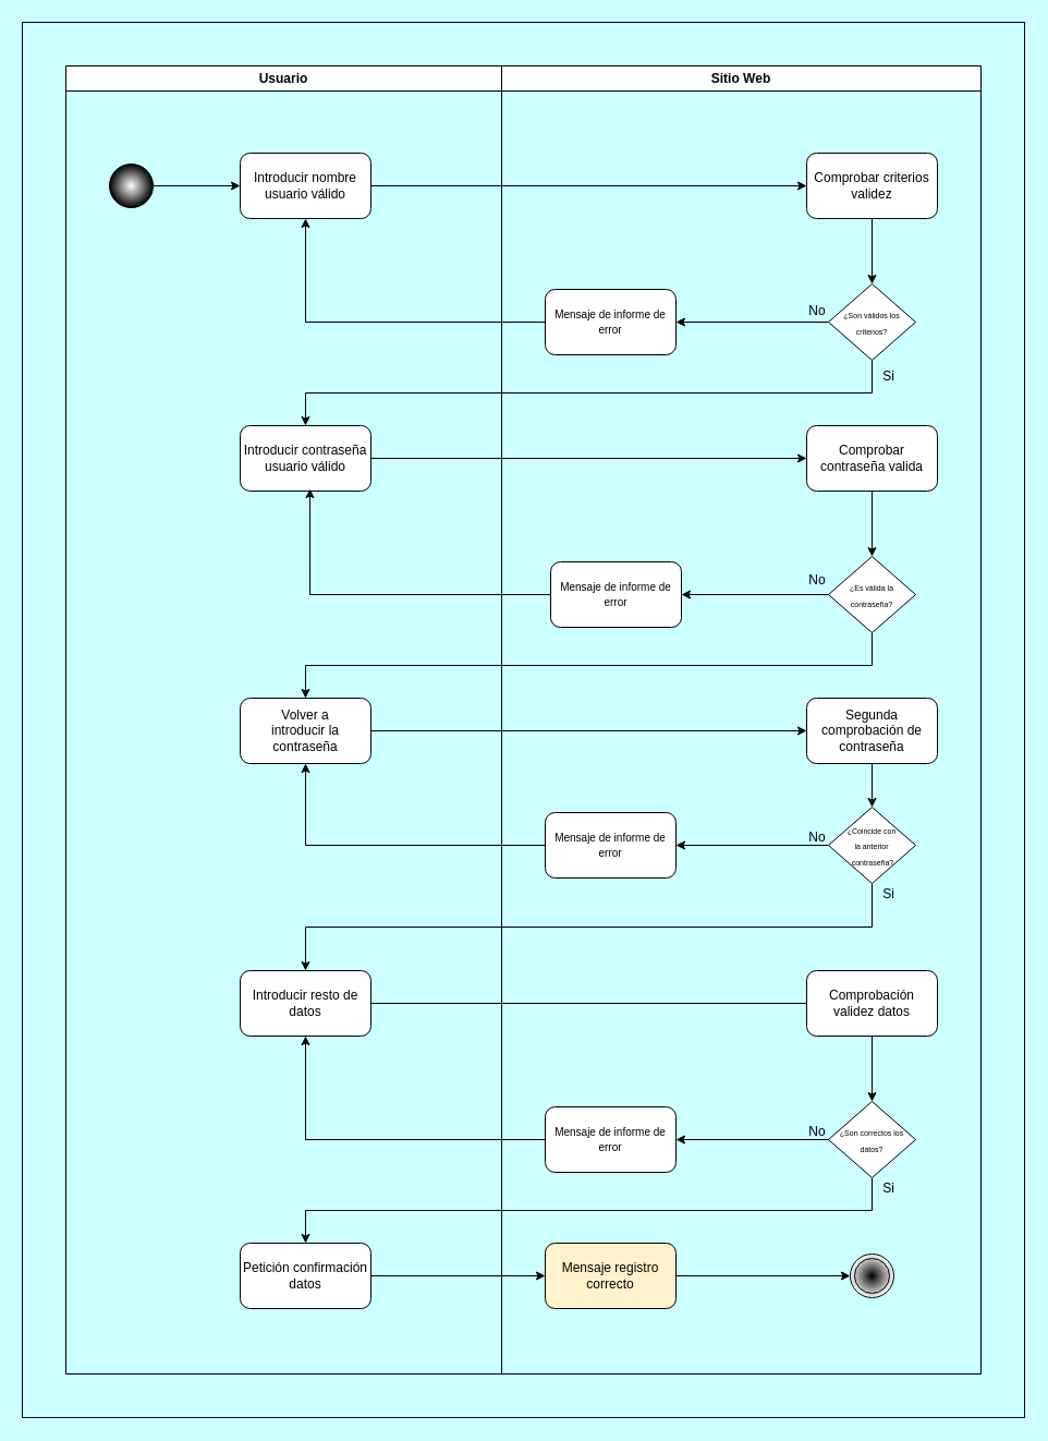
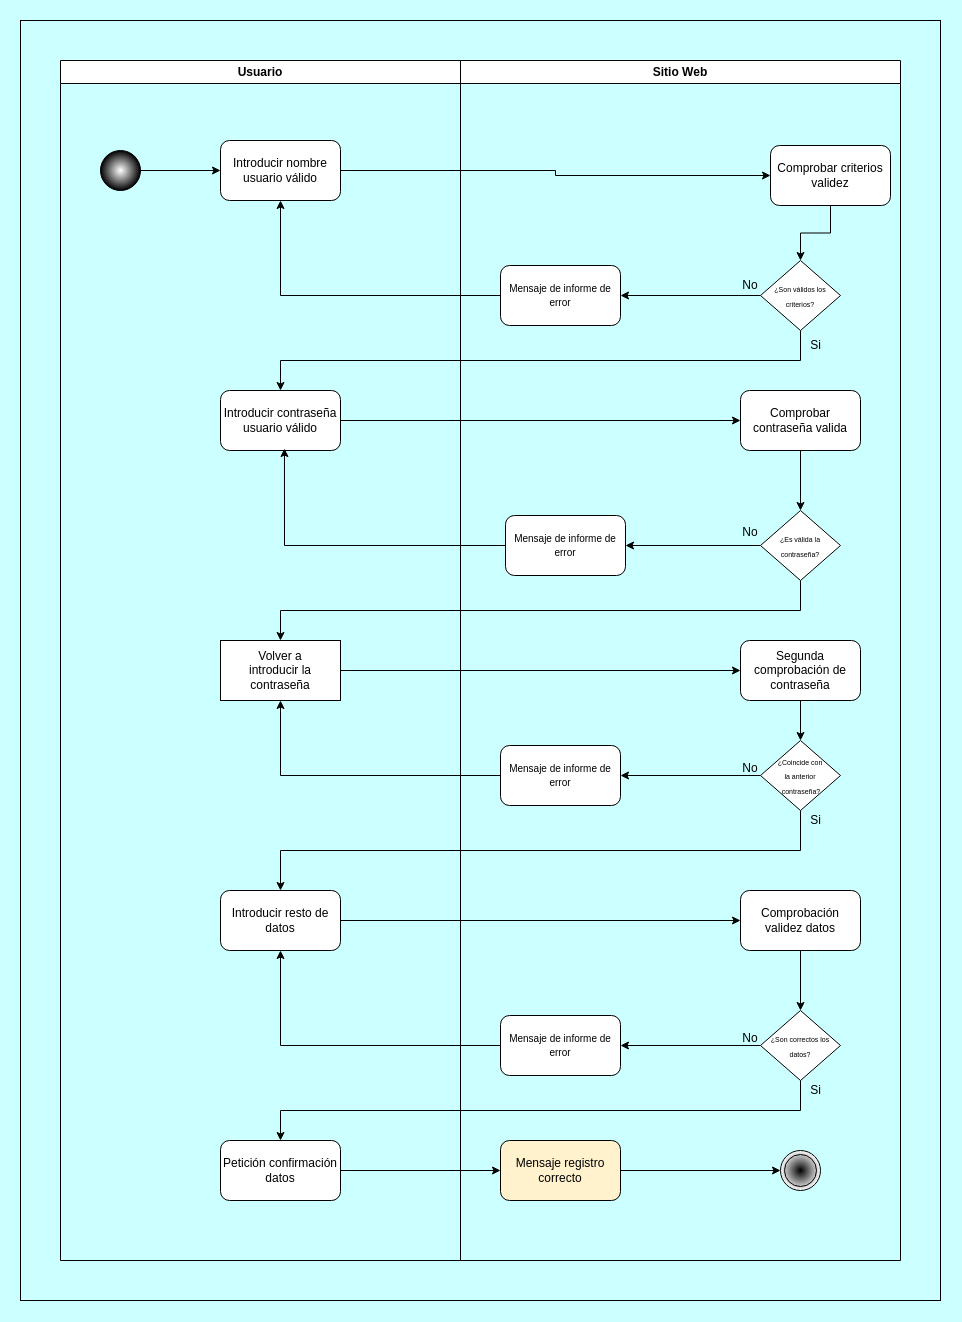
  <mxCell id="0" />
  <mxCell id="1" parent="0" />
  <mxCell id="2" style="edgeStyle=orthogonalEdgeStyle;rounded=0;orthogonalLoop=1;jettySize=auto;html=1;exitX=1;exitY=0.5;exitDx=0;exitDy=0;entryX=0;entryY=0.5;entryDx=0;entryDy=0;" edge="1" parent="1" source="3" target="8"><mxGeometry relative="1" as="geometry" /></mxCell>
  <mxCell id="3" value="&lt;div&gt;Introducir nombre usuario válido&lt;/div&gt;" style="rounded=1;whiteSpace=wrap;html=1;" parent="1" vertex="1"><mxGeometry x="220" y="140" width="120" height="60" as="geometry" /></mxCell>
  <mxCell id="4" style="edgeStyle=orthogonalEdgeStyle;rounded=0;orthogonalLoop=1;jettySize=auto;html=1;exitX=1;exitY=0.5;exitDx=0;exitDy=0;" edge="1" parent="1" source="5" target="3"><mxGeometry relative="1" as="geometry" /></mxCell>
  <mxCell id="5" value="" style="ellipse;whiteSpace=wrap;html=1;aspect=fixed;fillColor=#FFFFFF;fillStyle=auto;gradientColor=#000000;gradientDirection=radial;" parent="1" vertex="1"><mxGeometry x="100" y="150" width="40" height="40" as="geometry" /></mxCell>
  <mxCell id="6" value="" style="ellipse;shape=doubleEllipse;whiteSpace=wrap;html=1;aspect=fixed;gradientColor=#FFFFFF;gradientDirection=radial;fillColor=#000000;" parent="1" vertex="1"><mxGeometry x="780" y="1150" width="40" height="40" as="geometry" /></mxCell>
  <mxCell id="7" style="edgeStyle=orthogonalEdgeStyle;rounded=0;orthogonalLoop=1;jettySize=auto;html=1;exitX=0.5;exitY=1;exitDx=0;exitDy=0;" edge="1" parent="1" source="8" target="11"><mxGeometry relative="1" as="geometry" /></mxCell>
- <mxCell id="8" value="&lt;div&gt;Comprobar criterios validez&lt;/div&gt;" style="rounded=1;whiteSpace=wrap;html=1;" vertex="1" parent="1"><mxGeometry x="740" y="140" width="120" height="60" as="geometry" /></mxCell>
+ <mxCell id="8" value="&lt;div&gt;Comprobar criterios validez&lt;/div&gt;" style="rounded=1;whiteSpace=wrap;html=1;" vertex="1" parent="1"><mxGeometry x="770" y="145" width="120" height="60" as="geometry" /></mxCell>
  <mxCell id="9" style="edgeStyle=orthogonalEdgeStyle;rounded=0;orthogonalLoop=1;jettySize=auto;html=1;exitX=0;exitY=0.5;exitDx=0;exitDy=0;" edge="1" parent="1" source="11" target="15"><mxGeometry relative="1" as="geometry" /></mxCell>
  <mxCell id="10" style="edgeStyle=orthogonalEdgeStyle;rounded=0;orthogonalLoop=1;jettySize=auto;html=1;exitX=0.5;exitY=1;exitDx=0;exitDy=0;entryX=0.5;entryY=0;entryDx=0;entryDy=0;" edge="1" parent="1" source="11" target="17"><mxGeometry relative="1" as="geometry" /></mxCell>
  <mxCell id="11" value="&lt;font style=&quot;font-size: 7px;&quot;&gt;¿Son válidos los criterios?&lt;/font&gt;" style="rhombus;whiteSpace=wrap;html=1;" vertex="1" parent="1"><mxGeometry x="760" y="260" width="80" height="70" as="geometry" /></mxCell>
  <mxCell id="12" value="Si" style="text;html=1;align=center;verticalAlign=middle;resizable=0;points=[];autosize=1;strokeColor=none;fillColor=none;" vertex="1" parent="1"><mxGeometry x="800" y="330" width="30" height="30" as="geometry" /></mxCell>
  <mxCell id="13" value="No" style="text;html=1;strokeColor=none;fillColor=none;align=center;verticalAlign=middle;whiteSpace=wrap;rounded=0;" vertex="1" parent="1"><mxGeometry x="720" y="270" width="60" height="30" as="geometry" /></mxCell>
  <mxCell id="14" style="edgeStyle=orthogonalEdgeStyle;rounded=0;orthogonalLoop=1;jettySize=auto;html=1;exitX=0;exitY=0.5;exitDx=0;exitDy=0;" edge="1" parent="1" source="15" target="3"><mxGeometry relative="1" as="geometry" /></mxCell>
  <mxCell id="15" value="&lt;div style=&quot;font-size: 11px;&quot;&gt;&lt;font style=&quot;font-size: 10px;&quot;&gt;Mensaje de informe de error&lt;/font&gt;&lt;/div&gt;" style="rounded=1;whiteSpace=wrap;html=1;" vertex="1" parent="1"><mxGeometry x="500" y="265" width="120" height="60" as="geometry" /></mxCell>
  <mxCell id="16" style="edgeStyle=orthogonalEdgeStyle;rounded=0;orthogonalLoop=1;jettySize=auto;html=1;exitX=1;exitY=0.5;exitDx=0;exitDy=0;" edge="1" parent="1" source="17" target="19"><mxGeometry relative="1" as="geometry" /></mxCell>
  <mxCell id="17" value="&lt;div&gt;Introducir contraseña usuario válido&lt;/div&gt;" style="rounded=1;whiteSpace=wrap;html=1;" vertex="1" parent="1"><mxGeometry x="220" y="390" width="120" height="60" as="geometry" /></mxCell>
  <mxCell id="18" style="edgeStyle=orthogonalEdgeStyle;rounded=0;orthogonalLoop=1;jettySize=auto;html=1;exitX=0.5;exitY=1;exitDx=0;exitDy=0;entryX=0.5;entryY=0;entryDx=0;entryDy=0;" edge="1" parent="1" source="19" target="22"><mxGeometry relative="1" as="geometry" /></mxCell>
  <mxCell id="19" value="&lt;div&gt;Comprobar contraseña valida&lt;/div&gt;" style="rounded=1;whiteSpace=wrap;html=1;" vertex="1" parent="1"><mxGeometry x="740" y="390" width="120" height="60" as="geometry" /></mxCell>
  <mxCell id="20" style="edgeStyle=orthogonalEdgeStyle;rounded=0;orthogonalLoop=1;jettySize=auto;html=1;exitX=0;exitY=0.5;exitDx=0;exitDy=0;entryX=1;entryY=0.5;entryDx=0;entryDy=0;" edge="1" parent="1" source="22" target="25"><mxGeometry relative="1" as="geometry" /></mxCell>
  <mxCell id="21" style="edgeStyle=orthogonalEdgeStyle;rounded=0;orthogonalLoop=1;jettySize=auto;html=1;exitX=0.5;exitY=1;exitDx=0;exitDy=0;" edge="1" parent="1" source="22" target="28"><mxGeometry relative="1" as="geometry" /></mxCell>
  <mxCell id="22" value="&lt;font style=&quot;font-size: 7px;&quot;&gt;¿Es válida la contraseña?&lt;/font&gt;" style="rhombus;whiteSpace=wrap;html=1;" vertex="1" parent="1"><mxGeometry x="760" y="510" width="80" height="70" as="geometry" /></mxCell>
  <mxCell id="23" value="Si" style="text;html=1;align=center;verticalAlign=middle;resizable=0;points=[];autosize=1;strokeColor=none;fillColor=none;" vertex="1" parent="1"><mxGeometry x="800" y="805" width="30" height="30" as="geometry" /></mxCell>
  <mxCell id="24" value="No" style="text;html=1;strokeColor=none;fillColor=none;align=center;verticalAlign=middle;whiteSpace=wrap;rounded=0;" vertex="1" parent="1"><mxGeometry x="730" y="524" width="40" height="16" as="geometry" /></mxCell>
  <mxCell id="25" value="&lt;div style=&quot;font-size: 11px;&quot;&gt;&lt;font style=&quot;font-size: 10px;&quot;&gt;Mensaje de informe de error&lt;/font&gt;&lt;/div&gt;" style="rounded=1;whiteSpace=wrap;html=1;" vertex="1" parent="1"><mxGeometry x="505" y="515" width="120" height="60" as="geometry" /></mxCell>
  <mxCell id="26" style="edgeStyle=orthogonalEdgeStyle;rounded=0;orthogonalLoop=1;jettySize=auto;html=1;exitX=0;exitY=0.5;exitDx=0;exitDy=0;entryX=0.533;entryY=0.967;entryDx=0;entryDy=0;entryPerimeter=0;" edge="1" parent="1" source="25" target="17"><mxGeometry relative="1" as="geometry" /></mxCell>
  <mxCell id="27" style="edgeStyle=orthogonalEdgeStyle;rounded=0;orthogonalLoop=1;jettySize=auto;html=1;exitX=1;exitY=0.5;exitDx=0;exitDy=0;entryX=0;entryY=0.5;entryDx=0;entryDy=0;" edge="1" parent="1" source="28" target="30"><mxGeometry relative="1" as="geometry" /></mxCell>
- <mxCell id="28" value="Volver a&lt;br&gt;&lt;div&gt;introducir la contraseña&lt;/div&gt;" style="rounded=1;whiteSpace=wrap;html=1;" vertex="1" parent="1"><mxGeometry x="220" y="640" width="120" height="60" as="geometry" /></mxCell>
+ <mxCell id="28" value="Volver a&lt;br&gt;&lt;div&gt;introducir la contraseña&lt;/div&gt;" style="whiteSpace=wrap;html=1;rounded=0;" vertex="1" parent="1"><mxGeometry x="220" y="640" width="120" height="60" as="geometry" /></mxCell>
  <mxCell id="29" style="edgeStyle=orthogonalEdgeStyle;rounded=0;orthogonalLoop=1;jettySize=auto;html=1;exitX=0.5;exitY=1;exitDx=0;exitDy=0;" edge="1" parent="1" source="30" target="33"><mxGeometry relative="1" as="geometry" /></mxCell>
  <mxCell id="30" value="Segunda &lt;br&gt;&lt;div&gt;comprobación de contraseña&lt;/div&gt;" style="rounded=1;whiteSpace=wrap;html=1;" vertex="1" parent="1"><mxGeometry x="740" y="640" width="120" height="60" as="geometry" /></mxCell>
  <mxCell id="31" style="edgeStyle=orthogonalEdgeStyle;rounded=0;orthogonalLoop=1;jettySize=auto;html=1;exitX=0;exitY=0.5;exitDx=0;exitDy=0;entryX=1;entryY=0.5;entryDx=0;entryDy=0;" edge="1" parent="1" source="33" target="35"><mxGeometry relative="1" as="geometry" /></mxCell>
  <mxCell id="32" style="edgeStyle=orthogonalEdgeStyle;rounded=0;orthogonalLoop=1;jettySize=auto;html=1;exitX=0.5;exitY=1;exitDx=0;exitDy=0;entryX=0.5;entryY=0;entryDx=0;entryDy=0;" edge="1" parent="1" source="33" target="38"><mxGeometry relative="1" as="geometry"><mxPoint x="800" y="890" as="targetPoint" /></mxGeometry></mxCell>
  <mxCell id="33" value="&lt;div&gt;&lt;font style=&quot;font-size: 7px;&quot;&gt;¿Coincide con&lt;/font&gt;&lt;/div&gt;&lt;div&gt;&lt;font style=&quot;font-size: 7px;&quot;&gt;la anterior &lt;br&gt;&lt;/font&gt;&lt;/div&gt;&lt;div&gt;&lt;font style=&quot;font-size: 7px;&quot;&gt;&amp;nbsp;contraseña?&lt;/font&gt;&lt;/div&gt;" style="rhombus;whiteSpace=wrap;html=1;" vertex="1" parent="1"><mxGeometry x="760" y="740" width="80" height="70" as="geometry" /></mxCell>
  <mxCell id="34" style="edgeStyle=orthogonalEdgeStyle;rounded=0;orthogonalLoop=1;jettySize=auto;html=1;exitX=0;exitY=0.5;exitDx=0;exitDy=0;entryX=0.5;entryY=1;entryDx=0;entryDy=0;" edge="1" parent="1" source="35" target="28"><mxGeometry relative="1" as="geometry" /></mxCell>
  <mxCell id="35" value="&lt;div style=&quot;font-size: 11px;&quot;&gt;&lt;font style=&quot;font-size: 10px;&quot;&gt;Mensaje de informe de error&lt;/font&gt;&lt;/div&gt;" style="rounded=1;whiteSpace=wrap;html=1;" vertex="1" parent="1"><mxGeometry x="500" y="745" width="120" height="60" as="geometry" /></mxCell>
  <mxCell id="36" value="No" style="text;html=1;strokeColor=none;fillColor=none;align=center;verticalAlign=middle;whiteSpace=wrap;rounded=0;" vertex="1" parent="1"><mxGeometry x="730" y="760" width="40" height="16" as="geometry" /></mxCell>
- <mxCell id="37" style="edgeStyle=orthogonalEdgeStyle;rounded=0;orthogonalLoop=1;jettySize=auto;html=1;exitX=1;exitY=0.5;exitDx=0;exitDy=0;entryX=0;entryY=0.5;entryDx=0;entryDy=0;endArrow=none;" edge="1" parent="1" source="38" target="40"><mxGeometry relative="1" as="geometry" /></mxCell>
+ <mxCell id="37" style="edgeStyle=orthogonalEdgeStyle;rounded=0;orthogonalLoop=1;jettySize=auto;html=1;exitX=1;exitY=0.5;exitDx=0;exitDy=0;entryX=0;entryY=0.5;entryDx=0;entryDy=0;" edge="1" parent="1" source="38" target="40"><mxGeometry relative="1" as="geometry" /></mxCell>
  <mxCell id="38" value="Introducir resto de datos" style="rounded=1;whiteSpace=wrap;html=1;" vertex="1" parent="1"><mxGeometry x="220" y="890" width="120" height="60" as="geometry" /></mxCell>
  <mxCell id="39" style="edgeStyle=orthogonalEdgeStyle;rounded=0;orthogonalLoop=1;jettySize=auto;html=1;exitX=0.5;exitY=1;exitDx=0;exitDy=0;" edge="1" parent="1" source="40" target="45"><mxGeometry relative="1" as="geometry" /></mxCell>
  <mxCell id="40" value="Comprobación validez datos" style="rounded=1;whiteSpace=wrap;html=1;" vertex="1" parent="1"><mxGeometry x="740" y="890" width="120" height="60" as="geometry" /></mxCell>
  <mxCell id="41" style="edgeStyle=orthogonalEdgeStyle;rounded=0;orthogonalLoop=1;jettySize=auto;html=1;exitX=0;exitY=0.5;exitDx=0;exitDy=0;entryX=0.5;entryY=1;entryDx=0;entryDy=0;" edge="1" parent="1" source="42" target="38"><mxGeometry relative="1" as="geometry" /></mxCell>
  <mxCell id="42" value="&lt;div style=&quot;font-size: 11px;&quot;&gt;&lt;font style=&quot;font-size: 10px;&quot;&gt;Mensaje de informe de error&lt;/font&gt;&lt;/div&gt;" style="rounded=1;whiteSpace=wrap;html=1;" vertex="1" parent="1"><mxGeometry x="500" y="1015" width="120" height="60" as="geometry" /></mxCell>
  <mxCell id="43" style="edgeStyle=orthogonalEdgeStyle;rounded=0;orthogonalLoop=1;jettySize=auto;html=1;exitX=0;exitY=0.5;exitDx=0;exitDy=0;" edge="1" parent="1" source="45" target="42"><mxGeometry relative="1" as="geometry" /></mxCell>
  <mxCell id="44" style="edgeStyle=orthogonalEdgeStyle;rounded=0;orthogonalLoop=1;jettySize=auto;html=1;exitX=0.5;exitY=1;exitDx=0;exitDy=0;entryX=0.5;entryY=0;entryDx=0;entryDy=0;" edge="1" parent="1" source="45" target="49"><mxGeometry relative="1" as="geometry"><mxPoint x="800" y="1230" as="targetPoint" /></mxGeometry></mxCell>
  <mxCell id="45" value="&lt;div&gt;&lt;font style=&quot;font-size: 7px;&quot;&gt;¿Son correctos los datos?&lt;/font&gt;&lt;/div&gt;" style="rhombus;whiteSpace=wrap;html=1;" vertex="1" parent="1"><mxGeometry x="760" y="1010" width="80" height="70" as="geometry" /></mxCell>
  <mxCell id="46" value="Si" style="text;html=1;align=center;verticalAlign=middle;resizable=0;points=[];autosize=1;strokeColor=none;fillColor=none;" vertex="1" parent="1"><mxGeometry x="800" y="1075" width="30" height="30" as="geometry" /></mxCell>
  <mxCell id="47" value="No" style="text;html=1;strokeColor=none;fillColor=none;align=center;verticalAlign=middle;whiteSpace=wrap;rounded=0;" vertex="1" parent="1"><mxGeometry x="730" y="1030" width="40" height="16" as="geometry" /></mxCell>
  <mxCell id="48" style="edgeStyle=orthogonalEdgeStyle;rounded=0;orthogonalLoop=1;jettySize=auto;html=1;exitX=1;exitY=0.5;exitDx=0;exitDy=0;" edge="1" parent="1" source="49" target="51"><mxGeometry relative="1" as="geometry" /></mxCell>
  <mxCell id="49" value="Petición confirmación datos" style="rounded=1;whiteSpace=wrap;html=1;" vertex="1" parent="1"><mxGeometry x="220" y="1140" width="120" height="60" as="geometry" /></mxCell>
  <mxCell id="50" style="edgeStyle=orthogonalEdgeStyle;rounded=0;orthogonalLoop=1;jettySize=auto;html=1;exitX=1;exitY=0.5;exitDx=0;exitDy=0;entryX=0;entryY=0.5;entryDx=0;entryDy=0;" edge="1" parent="1" source="51" target="6"><mxGeometry relative="1" as="geometry" /></mxCell>
  <mxCell id="51" value="&lt;div&gt;Mensaje registro correcto&lt;/div&gt;" style="rounded=1;whiteSpace=wrap;html=1;fillColor=#fff2cc;" vertex="1" parent="1"><mxGeometry x="500" y="1140" width="120" height="60" as="geometry" /></mxCell>
  <mxCell id="52" value="Usuario" style="swimlane;whiteSpace=wrap;html=1;" vertex="1" parent="1"><mxGeometry x="60" y="60" width="400" height="1200" as="geometry" /></mxCell>
  <mxCell id="53" value="Sitio Web" style="swimlane;whiteSpace=wrap;html=1;" vertex="1" parent="1"><mxGeometry x="460" y="60" width="440" height="1200" as="geometry" /></mxCell>
  <mxCell id="54" value="" style="rounded=0;whiteSpace=wrap;html=1;fillColor=none;" vertex="1" parent="1"><mxGeometry x="20" y="20" width="920" height="1280" as="geometry" /></mxCell>
